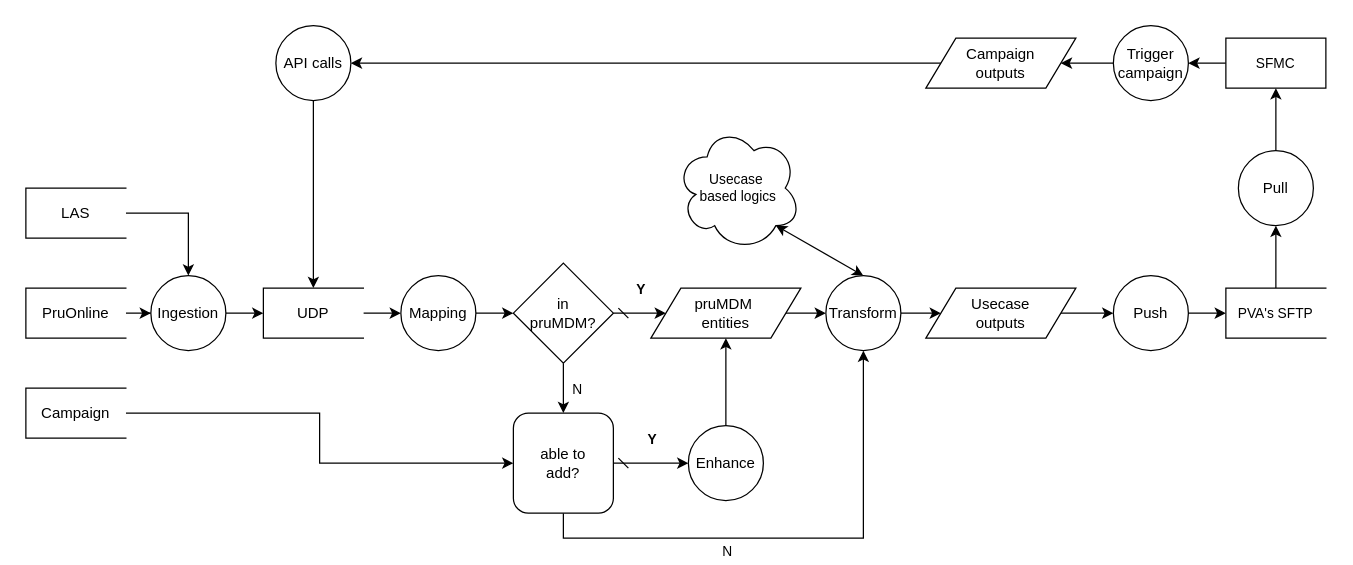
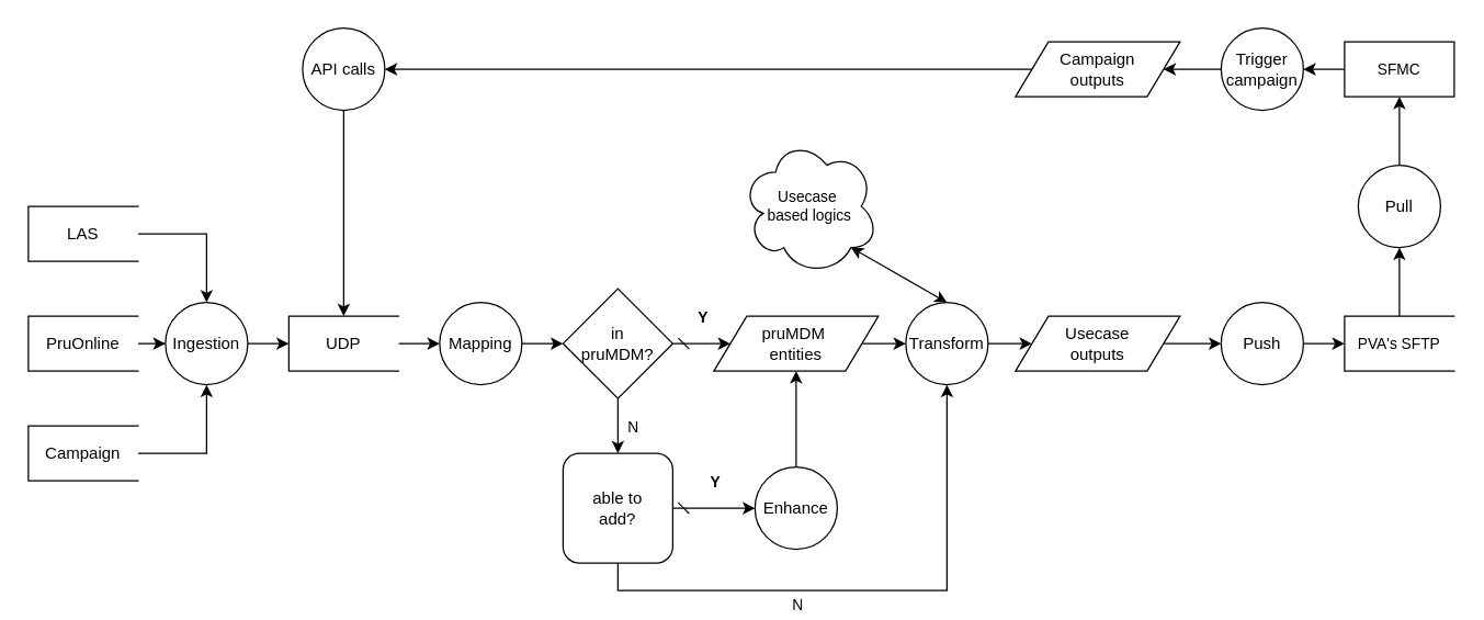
  <mxCell id="0" />
  <mxCell id="1" parent="0" />
  <mxCell id="2" style="edgeStyle=orthogonalEdgeStyle;rounded=0;orthogonalLoop=1;jettySize=auto;html=1;entryX=0;entryY=0.5;entryDx=0;entryDy=0;" edge="1" parent="1" source="3" target="9"><mxGeometry relative="1" as="geometry" /></mxCell>
  <mxCell id="3" value="PruOnline" style="html=1;dashed=0;whiteSpace=wrap;shape=partialRectangle;right=0;" vertex="1" parent="1"><mxGeometry x="20" y="230" width="80" height="40" as="geometry" /></mxCell>
  <mxCell id="4" style="edgeStyle=orthogonalEdgeStyle;rounded=0;orthogonalLoop=1;jettySize=auto;html=1;entryX=0.5;entryY=0;entryDx=0;entryDy=0;" edge="1" parent="1" source="5" target="9"><mxGeometry relative="1" as="geometry" /></mxCell>
  <mxCell id="5" value="LAS" style="html=1;dashed=0;whiteSpace=wrap;shape=partialRectangle;right=0;" vertex="1" parent="1"><mxGeometry x="20" y="150" width="80" height="40" as="geometry" /></mxCell>
- <mxCell id="6" style="edgeStyle=orthogonalEdgeStyle;rounded=0;orthogonalLoop=1;jettySize=auto;html=1;" edge="1" parent="1" source="7" target="43"><mxGeometry relative="1" as="geometry" /></mxCell>
+ <mxCell id="6" style="edgeStyle=orthogonalEdgeStyle;rounded=0;orthogonalLoop=1;jettySize=auto;html=1;entryX=0.5;entryY=1;entryDx=0;entryDy=0;" edge="1" parent="1" source="7" target="9"><mxGeometry relative="1" as="geometry" /></mxCell>
  <mxCell id="7" value="Campaign" style="html=1;dashed=0;whiteSpace=wrap;shape=partialRectangle;right=0;" vertex="1" parent="1"><mxGeometry x="20" y="310" width="80" height="40" as="geometry" /></mxCell>
  <mxCell id="8" style="edgeStyle=orthogonalEdgeStyle;rounded=0;orthogonalLoop=1;jettySize=auto;html=1;entryX=0;entryY=0.5;entryDx=0;entryDy=0;" edge="1" parent="1" source="9" target="11"><mxGeometry relative="1" as="geometry"><mxPoint x="260" y="250" as="targetPoint" /></mxGeometry></mxCell>
  <mxCell id="9" value="Ingestion" style="shape=ellipse;html=1;dashed=0;whiteSpace=wrap;aspect=fixed;perimeter=ellipsePerimeter;" vertex="1" parent="1"><mxGeometry x="120" y="220" width="60" height="60" as="geometry" /></mxCell>
  <mxCell id="10" style="edgeStyle=orthogonalEdgeStyle;rounded=0;orthogonalLoop=1;jettySize=auto;html=1;entryX=0;entryY=0.5;entryDx=0;entryDy=0;" edge="1" parent="1" source="11" target="30"><mxGeometry relative="1" as="geometry"><mxPoint x="320" y="250" as="targetPoint" /></mxGeometry></mxCell>
  <mxCell id="11" value="UDP" style="html=1;dashed=0;whiteSpace=wrap;shape=partialRectangle;right=0;" vertex="1" parent="1"><mxGeometry x="210" y="230" width="80" height="40" as="geometry" /></mxCell>
  <mxCell id="12" value="" style="edgeStyle=none;rounded=0;orthogonalLoop=1;jettySize=auto;html=1;strokeColor=default;align=center;verticalAlign=middle;fontFamily=Helvetica;fontSize=11;fontColor=default;labelBackgroundColor=default;endArrow=classic;exitX=1;exitY=0.5;exitDx=0;exitDy=0;" edge="1" parent="1" source="30" target="20"><mxGeometry relative="1" as="geometry"><mxPoint x="400" y="250" as="sourcePoint" /></mxGeometry></mxCell>
  <mxCell id="13" style="edgeStyle=none;rounded=0;orthogonalLoop=1;jettySize=auto;html=1;strokeColor=default;align=center;verticalAlign=middle;fontFamily=Helvetica;fontSize=11;fontColor=default;labelBackgroundColor=default;endArrow=classic;entryX=0;entryY=0.5;entryDx=0;entryDy=0;" edge="1" parent="1" source="14" target="31"><mxGeometry relative="1" as="geometry"><mxPoint x="680" y="250" as="targetPoint" /></mxGeometry></mxCell>
  <mxCell id="14" value="pruMDM&amp;nbsp;&lt;div&gt;entities&lt;/div&gt;" style="shape=parallelogram;perimeter=parallelogramPerimeter;whiteSpace=wrap;html=1;dashed=0;" vertex="1" parent="1"><mxGeometry x="520" y="230" width="120" height="40" as="geometry" /></mxCell>
  <mxCell id="15" style="edgeStyle=none;rounded=0;orthogonalLoop=1;jettySize=auto;html=1;entryX=0;entryY=0.5;entryDx=0;entryDy=0;strokeColor=default;align=center;verticalAlign=middle;fontFamily=Helvetica;fontSize=11;fontColor=default;labelBackgroundColor=default;endArrow=classic;exitX=1;exitY=0.5;exitDx=0;exitDy=0;" edge="1" parent="1" source="31" target="22"><mxGeometry relative="1" as="geometry"><mxPoint x="760" y="250" as="sourcePoint" /></mxGeometry></mxCell>
  <mxCell id="16" style="edgeStyle=orthogonalEdgeStyle;rounded=0;orthogonalLoop=1;jettySize=auto;html=1;entryX=0;entryY=0.5;entryDx=0;entryDy=0;endArrow=classic;endFill=1;startArrow=dash;startFill=0;exitX=1;exitY=0.5;exitDx=0;exitDy=0;" edge="1" parent="1" source="20" target="14"><mxGeometry relative="1" as="geometry"><mxPoint x="590" y="250" as="sourcePoint" /></mxGeometry></mxCell>
  <mxCell id="17" value="Y" style="edgeLabel;html=1;align=center;verticalAlign=middle;resizable=0;points=[];fontFamily=Helvetica;fontSize=11;fontColor=default;labelBackgroundColor=default;fontStyle=1" vertex="1" connectable="0" parent="16"><mxGeometry x="0.323" y="-2" relative="1" as="geometry"><mxPoint y="-22" as="offset" /></mxGeometry></mxCell>
  <mxCell id="18" value="" style="edgeStyle=none;rounded=0;orthogonalLoop=1;jettySize=auto;html=1;strokeColor=default;align=center;verticalAlign=middle;fontFamily=Helvetica;fontSize=11;fontColor=default;labelBackgroundColor=default;endArrow=classic;" edge="1" parent="1" source="20" target="43"><mxGeometry relative="1" as="geometry" /></mxCell>
  <mxCell id="19" value="N" style="edgeLabel;html=1;align=center;verticalAlign=middle;resizable=0;points=[];fontFamily=Helvetica;fontSize=11;fontColor=default;labelBackgroundColor=default;" vertex="1" connectable="0" parent="18"><mxGeometry x="-0.1" y="-1" relative="1" as="geometry"><mxPoint x="11" y="2" as="offset" /></mxGeometry></mxCell>
  <mxCell id="20" value="in&lt;div&gt;pruMDM?&lt;/div&gt;" style="rhombus;whiteSpace=wrap;html=1;dashed=0;" vertex="1" parent="1"><mxGeometry x="410" y="210" width="80" height="80" as="geometry" /></mxCell>
  <mxCell id="21" value="" style="edgeStyle=none;rounded=0;orthogonalLoop=1;jettySize=auto;html=1;strokeColor=default;align=center;verticalAlign=middle;fontFamily=Helvetica;fontSize=11;fontColor=default;labelBackgroundColor=default;endArrow=classic;entryX=0;entryY=0.5;entryDx=0;entryDy=0;" edge="1" parent="1" source="22" target="32"><mxGeometry relative="1" as="geometry"><mxPoint x="890" y="250" as="targetPoint" /></mxGeometry></mxCell>
  <mxCell id="22" value="&lt;div&gt;Usecase&lt;/div&gt;&lt;div&gt;outputs&lt;/div&gt;" style="shape=parallelogram;perimeter=parallelogramPerimeter;whiteSpace=wrap;html=1;dashed=0;" vertex="1" parent="1"><mxGeometry x="740" y="230" width="120" height="40" as="geometry" /></mxCell>
  <mxCell id="23" style="edgeStyle=none;rounded=0;orthogonalLoop=1;jettySize=auto;html=1;entryX=0.5;entryY=0;entryDx=0;entryDy=0;strokeColor=default;align=center;verticalAlign=middle;fontFamily=Helvetica;fontSize=11;fontColor=default;labelBackgroundColor=default;endArrow=classic;startArrow=classic;startFill=1;exitX=0.8;exitY=0.8;exitDx=0;exitDy=0;exitPerimeter=0;" edge="1" parent="1" source="24" target="31"><mxGeometry relative="1" as="geometry"><mxPoint x="720" y="210" as="targetPoint" /></mxGeometry></mxCell>
  <mxCell id="24" value="Usecase&amp;nbsp;&lt;div&gt;based logics&lt;/div&gt;" style="shape=cloud;whiteSpace=wrap;html=1;fontFamily=Helvetica;fontSize=11;fontColor=default;labelBackgroundColor=default;" vertex="1" parent="1"><mxGeometry x="540" y="100" width="100" height="100" as="geometry" /></mxCell>
  <mxCell id="25" style="edgeStyle=none;rounded=0;orthogonalLoop=1;jettySize=auto;html=1;entryX=0;entryY=0.5;entryDx=0;entryDy=0;strokeColor=default;align=center;verticalAlign=middle;fontFamily=Helvetica;fontSize=11;fontColor=default;labelBackgroundColor=default;endArrow=classic;exitX=1;exitY=0.5;exitDx=0;exitDy=0;" edge="1" parent="1" source="32" target="27"><mxGeometry relative="1" as="geometry"><mxPoint x="970" y="250" as="sourcePoint" /></mxGeometry></mxCell>
  <mxCell id="26" style="edgeStyle=none;rounded=0;orthogonalLoop=1;jettySize=auto;html=1;entryX=0.5;entryY=1;entryDx=0;entryDy=0;strokeColor=default;align=center;verticalAlign=middle;fontFamily=Helvetica;fontSize=11;fontColor=default;labelBackgroundColor=default;endArrow=classic;" edge="1" parent="1" source="27" target="34"><mxGeometry relative="1" as="geometry" /></mxCell>
  <mxCell id="27" value="PVA's SFTP" style="html=1;dashed=0;whiteSpace=wrap;shape=partialRectangle;right=0;fontFamily=Helvetica;fontSize=11;fontColor=default;labelBackgroundColor=default;" vertex="1" parent="1"><mxGeometry x="980" y="230" width="80" height="40" as="geometry" /></mxCell>
  <mxCell id="28" style="edgeStyle=none;rounded=0;orthogonalLoop=1;jettySize=auto;html=1;entryX=1;entryY=0.5;entryDx=0;entryDy=0;strokeColor=default;align=center;verticalAlign=middle;fontFamily=Helvetica;fontSize=11;fontColor=default;labelBackgroundColor=default;endArrow=classic;" edge="1" parent="1" source="29" target="36"><mxGeometry relative="1" as="geometry" /></mxCell>
  <mxCell id="29" value="SFMC" style="html=1;dashed=0;whiteSpace=wrap;fontFamily=Helvetica;fontSize=11;fontColor=default;labelBackgroundColor=default;" vertex="1" parent="1"><mxGeometry x="980" y="30" width="80" height="40" as="geometry" /></mxCell>
  <mxCell id="30" value="Mapping" style="shape=ellipse;html=1;dashed=0;whiteSpace=wrap;aspect=fixed;perimeter=ellipsePerimeter;" vertex="1" parent="1"><mxGeometry x="320" y="220" width="60" height="60" as="geometry" /></mxCell>
  <mxCell id="31" value="Transform" style="shape=ellipse;html=1;dashed=0;whiteSpace=wrap;aspect=fixed;perimeter=ellipsePerimeter;" vertex="1" parent="1"><mxGeometry x="660" y="220" width="60" height="60" as="geometry" /></mxCell>
  <mxCell id="32" value="Push" style="shape=ellipse;html=1;dashed=0;whiteSpace=wrap;aspect=fixed;perimeter=ellipsePerimeter;" vertex="1" parent="1"><mxGeometry x="890" y="220" width="60" height="60" as="geometry" /></mxCell>
  <mxCell id="33" style="edgeStyle=none;rounded=0;orthogonalLoop=1;jettySize=auto;html=1;entryX=0.5;entryY=1;entryDx=0;entryDy=0;strokeColor=default;align=center;verticalAlign=middle;fontFamily=Helvetica;fontSize=11;fontColor=default;labelBackgroundColor=default;endArrow=classic;" edge="1" parent="1" source="34" target="29"><mxGeometry relative="1" as="geometry" /></mxCell>
  <mxCell id="34" value="Pull" style="shape=ellipse;html=1;dashed=0;whiteSpace=wrap;aspect=fixed;perimeter=ellipsePerimeter;" vertex="1" parent="1"><mxGeometry x="990" y="120" width="60" height="60" as="geometry" /></mxCell>
  <mxCell id="35" style="edgeStyle=none;rounded=0;orthogonalLoop=1;jettySize=auto;html=1;entryX=1;entryY=0.5;entryDx=0;entryDy=0;strokeColor=default;align=center;verticalAlign=middle;fontFamily=Helvetica;fontSize=11;fontColor=default;labelBackgroundColor=default;endArrow=classic;" edge="1" parent="1" source="36" target="38"><mxGeometry relative="1" as="geometry" /></mxCell>
  <mxCell id="36" value="Trigger&lt;div&gt;campaign&lt;/div&gt;" style="shape=ellipse;html=1;dashed=0;whiteSpace=wrap;aspect=fixed;perimeter=ellipsePerimeter;" vertex="1" parent="1"><mxGeometry x="890" y="20" width="60" height="60" as="geometry" /></mxCell>
  <mxCell id="37" style="edgeStyle=none;rounded=0;orthogonalLoop=1;jettySize=auto;html=1;entryX=1;entryY=0.5;entryDx=0;entryDy=0;strokeColor=default;align=center;verticalAlign=middle;fontFamily=Helvetica;fontSize=11;fontColor=default;labelBackgroundColor=default;endArrow=classic;" edge="1" parent="1" source="38" target="40"><mxGeometry relative="1" as="geometry" /></mxCell>
  <mxCell id="38" value="&lt;div&gt;Campaign&lt;/div&gt;&lt;div&gt;outputs&lt;/div&gt;" style="shape=parallelogram;perimeter=parallelogramPerimeter;whiteSpace=wrap;html=1;dashed=0;" vertex="1" parent="1"><mxGeometry x="740" y="30" width="120" height="40" as="geometry" /></mxCell>
  <mxCell id="39" style="edgeStyle=none;rounded=0;orthogonalLoop=1;jettySize=auto;html=1;entryX=0.5;entryY=0;entryDx=0;entryDy=0;strokeColor=default;align=center;verticalAlign=middle;fontFamily=Helvetica;fontSize=11;fontColor=default;labelBackgroundColor=default;endArrow=classic;" edge="1" parent="1" source="40" target="11"><mxGeometry relative="1" as="geometry" /></mxCell>
  <mxCell id="40" value="API calls" style="shape=ellipse;html=1;dashed=0;whiteSpace=wrap;aspect=fixed;perimeter=ellipsePerimeter;" vertex="1" parent="1"><mxGeometry x="220" y="20" width="60" height="60" as="geometry" /></mxCell>
  <mxCell id="41" style="edgeStyle=orthogonalEdgeStyle;rounded=0;orthogonalLoop=1;jettySize=auto;html=1;entryX=0.5;entryY=1;entryDx=0;entryDy=0;strokeColor=default;align=center;verticalAlign=middle;fontFamily=Helvetica;fontSize=11;fontColor=default;labelBackgroundColor=default;endArrow=classic;" edge="1" parent="1" source="43" target="31"><mxGeometry relative="1" as="geometry"><Array as="points"><mxPoint x="450" y="430" /><mxPoint x="690" y="430" /></Array></mxGeometry></mxCell>
  <mxCell id="42" value="N" style="edgeLabel;html=1;align=center;verticalAlign=middle;resizable=0;points=[];fontFamily=Helvetica;fontSize=11;fontColor=default;labelBackgroundColor=default;" vertex="1" connectable="0" parent="41"><mxGeometry x="-0.381" y="-5" relative="1" as="geometry"><mxPoint x="23" y="5" as="offset" /></mxGeometry></mxCell>
  <mxCell id="43" value="able to&lt;div&gt;add?&lt;/div&gt;" style="whiteSpace=wrap;html=1;dashed=0;rounded=1;" vertex="1" parent="1"><mxGeometry x="410" y="330" width="80" height="80" as="geometry" /></mxCell>
  <mxCell id="44" style="edgeStyle=none;rounded=0;orthogonalLoop=1;jettySize=auto;html=1;entryX=0.5;entryY=1;entryDx=0;entryDy=0;strokeColor=default;align=center;verticalAlign=middle;fontFamily=Helvetica;fontSize=11;fontColor=default;labelBackgroundColor=default;endArrow=classic;" edge="1" parent="1" source="45" target="14"><mxGeometry relative="1" as="geometry" /></mxCell>
  <mxCell id="45" value="Enhance" style="shape=ellipse;html=1;dashed=0;whiteSpace=wrap;aspect=fixed;perimeter=ellipsePerimeter;" vertex="1" parent="1"><mxGeometry x="550" y="340" width="60" height="60" as="geometry" /></mxCell>
  <mxCell id="46" style="edgeStyle=orthogonalEdgeStyle;rounded=0;orthogonalLoop=1;jettySize=auto;html=1;entryX=0;entryY=0.5;entryDx=0;entryDy=0;endArrow=classic;endFill=1;startArrow=dash;startFill=0;exitX=1;exitY=0.5;exitDx=0;exitDy=0;" edge="1" parent="1" source="43" target="45"><mxGeometry relative="1" as="geometry"><mxPoint x="500" y="260" as="sourcePoint" /><mxPoint x="542" y="260" as="targetPoint" /><Array as="points"><mxPoint x="510" y="370" /><mxPoint x="510" y="370" /></Array></mxGeometry></mxCell>
  <mxCell id="47" value="Y" style="edgeLabel;html=1;align=center;verticalAlign=middle;resizable=0;points=[];fontFamily=Helvetica;fontSize=11;fontColor=default;labelBackgroundColor=default;fontStyle=1" vertex="1" connectable="0" parent="46"><mxGeometry x="0.323" y="-2" relative="1" as="geometry"><mxPoint x="-10" y="-22" as="offset" /></mxGeometry></mxCell>
